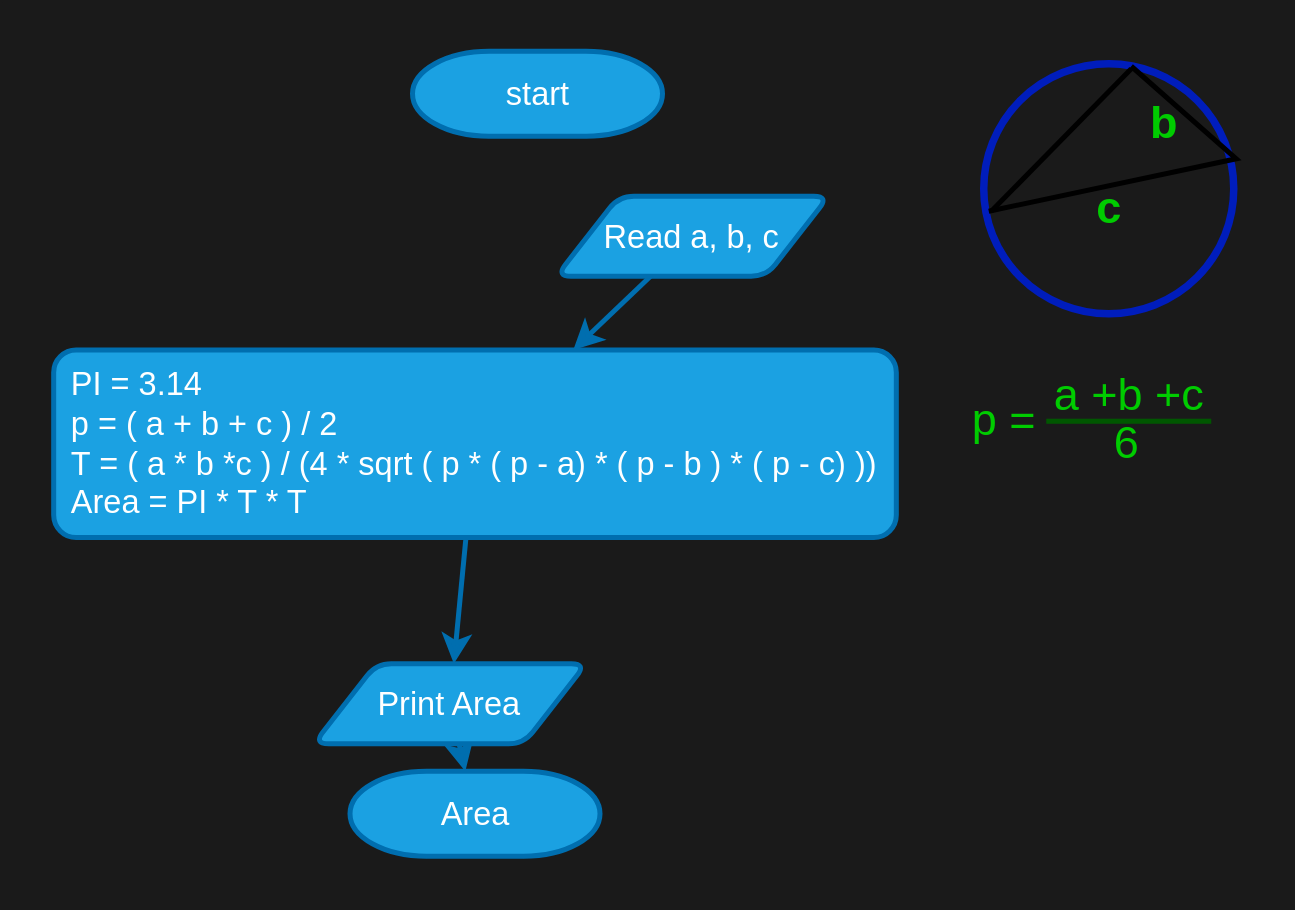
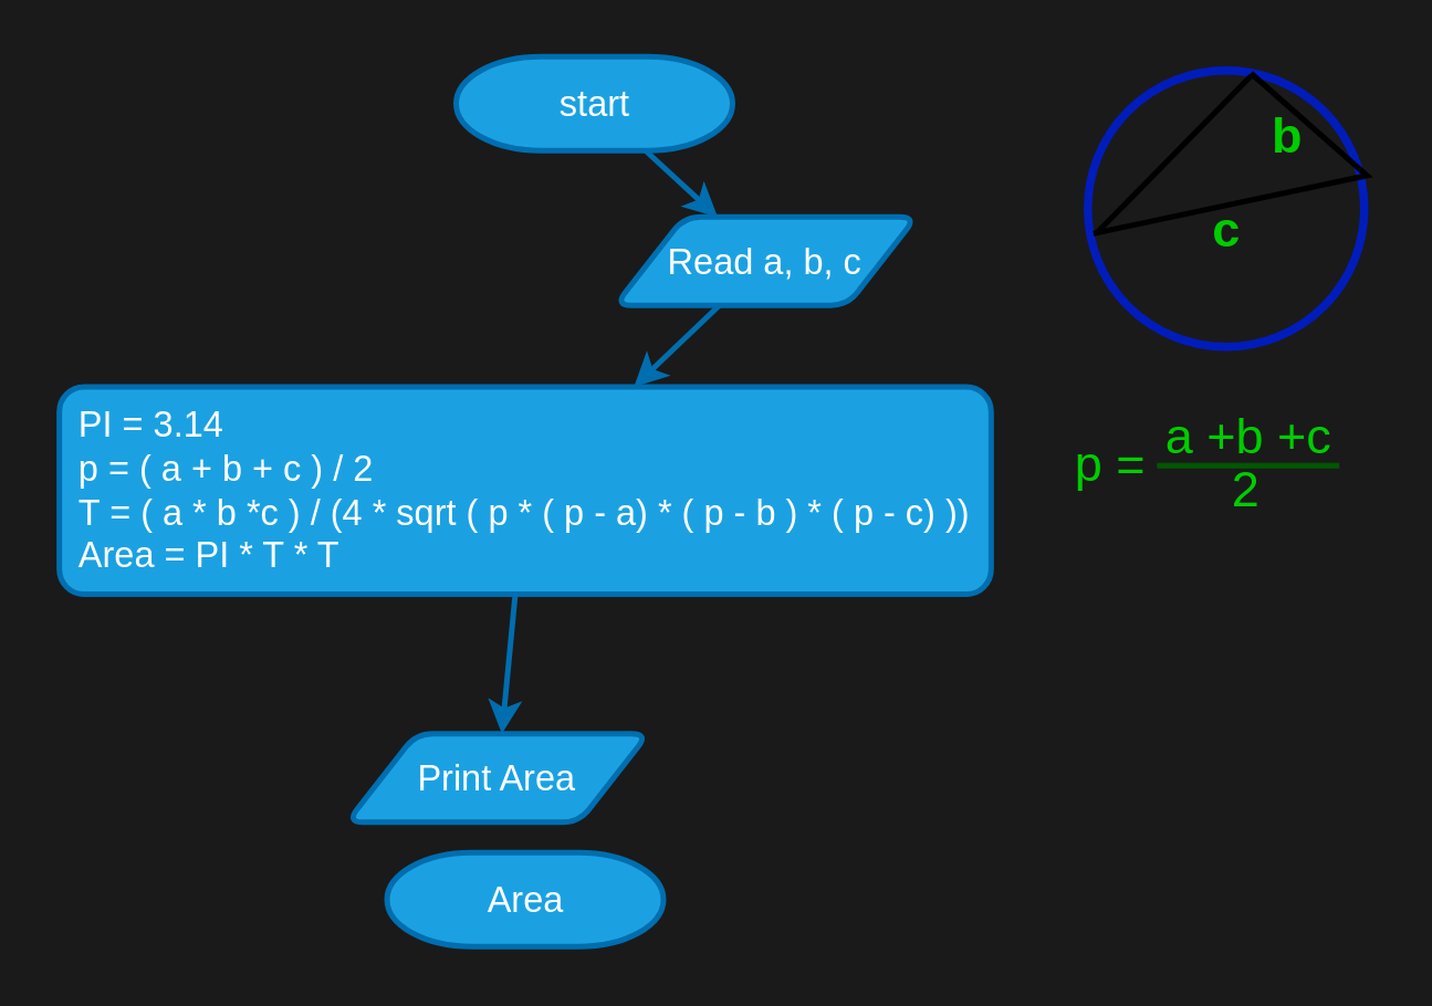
  <mxCell id="0" />
  <mxCell id="1" parent="0" />
+ <mxCell id="2" value="" style="edgeStyle=none;html=1;fontSize=13;strokeWidth=2;fillColor=#1ba1e2;strokeColor=#006EAF;" edge="1" parent="1" source="3" target="5"><mxGeometry relative="1" as="geometry" /></mxCell>
  <mxCell id="3" value="&lt;font style=&quot;font-size: 13px;&quot;&gt;start&lt;/font&gt;" style="strokeWidth=2;html=1;shape=mxgraph.flowchart.terminator;whiteSpace=wrap;fillColor=#1ba1e2;fontColor=#ffffff;strokeColor=#006EAF;" vertex="1" parent="1"><mxGeometry x="164.5" y="20" width="100" height="34" as="geometry" /></mxCell>
  <mxCell id="4" value="" style="edgeStyle=none;rounded=0;html=1;strokeWidth=2;fontSize=18;fontColor=#00CC00;fillColor=#1ba1e2;strokeColor=#006EAF;" edge="1" parent="1" source="5" target="17"><mxGeometry relative="1" as="geometry" /></mxCell>
  <mxCell id="5" value="Read a, b, c" style="shape=parallelogram;html=1;strokeWidth=2;perimeter=parallelogramPerimeter;whiteSpace=wrap;rounded=1;arcSize=12;size=0.23;fontSize=13;fillColor=#1ba1e2;fontColor=#ffffff;strokeColor=#006EAF;" vertex="1" parent="1"><mxGeometry x="222" y="78" width="109" height="32" as="geometry" /></mxCell>
  <mxCell id="6" value="" style="strokeWidth=3;html=1;shape=mxgraph.flowchart.start_2;whiteSpace=wrap;fontSize=13;fillColor=none;fontColor=#ffffff;strokeColor=#001DBC;" vertex="1" parent="1"><mxGeometry x="393" y="25" width="100" height="100" as="geometry" /></mxCell>
  <mxCell id="7" value="" style="endArrow=none;html=1;strokeWidth=2;fontSize=13;entryX=0.59;entryY=0.02;entryDx=0;entryDy=0;entryPerimeter=0;" edge="1" parent="1" target="6"><mxGeometry width="50" height="50" relative="1" as="geometry"><mxPoint x="396" y="84" as="sourcePoint" /><mxPoint x="446" y="34" as="targetPoint" /></mxGeometry></mxCell>
  <mxCell id="8" value="" style="endArrow=none;html=1;strokeWidth=2;fontSize=13;entryX=0.62;entryY=0.01;entryDx=0;entryDy=0;entryPerimeter=0;rounded=0;" edge="1" parent="1"><mxGeometry width="50" height="50" relative="1" as="geometry"><mxPoint x="395" y="84" as="sourcePoint" /><mxPoint x="452" y="26" as="targetPoint" /><Array as="points"><mxPoint x="494" y="63" /></Array></mxGeometry></mxCell>
  <mxCell id="9" value="&lt;b&gt;&lt;font style=&quot;font-size: 18px;&quot; color=&quot;#00cc00&quot;&gt;b&lt;/font&gt;&lt;/b&gt;" style="text;html=1;align=center;verticalAlign=middle;resizable=0;points=[];autosize=1;strokeColor=none;fillColor=none;fontSize=13;strokeWidth=2;" vertex="1" parent="1"><mxGeometry x="450" y="32" width="29" height="34" as="geometry" /></mxCell>
  <mxCell id="10" value="&lt;b&gt;&lt;font style=&quot;font-size: 18px;&quot; color=&quot;#00cc00&quot;&gt;c&lt;/font&gt;&lt;/b&gt;" style="text;html=1;align=center;verticalAlign=middle;resizable=0;points=[];autosize=1;strokeColor=none;fillColor=none;fontSize=13;strokeWidth=2;" vertex="1" parent="1"><mxGeometry x="429" y="66" width="28" height="34" as="geometry" /></mxCell>
  <mxCell id="11" value="&amp;nbsp; &amp;nbsp; &amp;nbsp; &amp;nbsp;a +b +c&amp;nbsp;" style="text;html=1;align=center;verticalAlign=middle;resizable=0;points=[];autosize=1;strokeColor=none;fillColor=none;fontSize=18;fontColor=#00CC00;" vertex="1" parent="1"><mxGeometry x="377" y="141" width="118" height="34" as="geometry" /></mxCell>
  <mxCell id="12" value="" style="endArrow=none;html=1;rounded=0;strokeWidth=2;fontSize=18;fontColor=#00CC00;strokeColor=none;" edge="1" parent="1" source="11" target="11"><mxGeometry width="50" height="50" relative="1" as="geometry"><mxPoint x="180" y="213" as="sourcePoint" /><mxPoint x="230" y="163" as="targetPoint" /></mxGeometry></mxCell>
  <mxCell id="13" value="" style="endArrow=none;html=1;rounded=0;strokeWidth=2;fontSize=18;fontColor=#00CC00;fillColor=#008a00;strokeColor=#005700;" edge="1" parent="1"><mxGeometry width="50" height="50" relative="1" as="geometry"><mxPoint x="418" y="168" as="sourcePoint" /><mxPoint x="484" y="168" as="targetPoint" /></mxGeometry></mxCell>
- <mxCell id="14" value="&lt;font style=&quot;font-size: 18px;&quot;&gt;6&lt;/font&gt;" style="text;html=1;align=center;verticalAlign=middle;resizable=0;points=[];autosize=1;strokeColor=none;fillColor=none;fontSize=18;fontColor=#00CC00;" vertex="1" parent="1"><mxGeometry x="436" y="160" width="28" height="34" as="geometry" /></mxCell>
+ <mxCell id="14" value="&lt;font style=&quot;font-size: 18px;&quot;&gt;2&lt;/font&gt;" style="text;html=1;align=center;verticalAlign=middle;resizable=0;points=[];autosize=1;strokeColor=none;fillColor=none;fontSize=18;fontColor=#00CC00;" vertex="1" parent="1"><mxGeometry x="436" y="160" width="28" height="34" as="geometry" /></mxCell>
  <mxCell id="15" value="p =" style="text;html=1;align=center;verticalAlign=middle;resizable=0;points=[];autosize=1;strokeColor=none;fillColor=none;fontSize=18;fontColor=#00CC00;" vertex="1" parent="1"><mxGeometry x="379" y="151" width="44" height="34" as="geometry" /></mxCell>
  <mxCell id="16" value="" style="edgeStyle=none;rounded=0;html=1;strokeWidth=2;fontSize=18;fontColor=#00CC00;fillColor=#1ba1e2;strokeColor=#006EAF;" edge="1" parent="1" source="17" target="19"><mxGeometry relative="1" as="geometry" /></mxCell>
  <mxCell id="17" value="&lt;div style=&quot;text-align: left;&quot;&gt;&lt;span style=&quot;background-color: initial;&quot;&gt;PI = 3.14&lt;/span&gt;&lt;/div&gt;&lt;div style=&quot;text-align: left;&quot;&gt;&lt;span style=&quot;background-color: initial;&quot;&gt;p = ( a + b + c ) / 2&lt;/span&gt;&lt;/div&gt;T = ( a * b *c ) / (4 * sqrt ( p * ( p - a) * ( p - b ) * ( p - c) ))&lt;br&gt;&lt;div style=&quot;text-align: left;&quot;&gt;Area = PI * T * T&lt;/div&gt;" style="whiteSpace=wrap;html=1;fontSize=13;fillColor=#1ba1e2;strokeColor=#006EAF;fontColor=#ffffff;strokeWidth=2;rounded=1;arcSize=12;align=center;" vertex="1" parent="1"><mxGeometry x="20.97" y="139.5" width="337.06" height="75" as="geometry" /></mxCell>
- <mxCell id="18" value="" style="edgeStyle=none;rounded=0;html=1;strokeWidth=2;fontSize=18;fontColor=#00CC00;fillColor=#1ba1e2;strokeColor=#006EAF;" edge="1" parent="1" source="19" target="20"><mxGeometry relative="1" as="geometry" /></mxCell>
  <mxCell id="19" value="Print Area" style="shape=parallelogram;html=1;strokeWidth=2;perimeter=parallelogramPerimeter;whiteSpace=wrap;rounded=1;arcSize=12;size=0.23;fontSize=13;fillColor=#1ba1e2;fontColor=#ffffff;strokeColor=#006EAF;" vertex="1" parent="1"><mxGeometry x="125" y="265" width="109" height="32" as="geometry" /></mxCell>
  <mxCell id="20" value="&lt;font style=&quot;font-size: 13px;&quot;&gt;Area&lt;/font&gt;" style="strokeWidth=2;html=1;shape=mxgraph.flowchart.terminator;whiteSpace=wrap;fillColor=#1ba1e2;fontColor=#ffffff;strokeColor=#006EAF;" vertex="1" parent="1"><mxGeometry x="139.5" y="308" width="100" height="34" as="geometry" /></mxCell>
